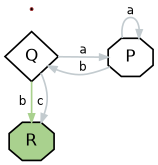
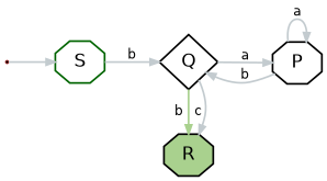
  digraph {
    bgcolor=white
    fontname="DejaVu Sans"
    fontsize=20
    forcelabels=true
    nodesep=0.35
    rankdir=LR
    ranksep=0.7
    splines=true
    style=filled
    node [color=black fillcolor=white fontname="DejaVu Sans" fontsize=20 shape=octagon style="solid,bold,filled"]
    edge [arrowhead=normal color="#c3cbcf" fontcolor=black fontname="DejaVu Sans" fontsize=14 labelangle=90 labeldistance=0.5 labelfloat=false style="solid,bold"]
    R [fillcolor="#a9d18e"]
    Q [shape=diamond]
    P
    o [color=brown fillcolor=black shape=point style=solid]
+   S [color=darkgreen]
    subgraph sub_1 {
      rank=same
      R
      Q
    }
    Q -> R [color="#a9d18e" label=b]
    Q -> R [label=c]
    Q -> P [label=a]
    P -> Q [label=b]
    P -> P [label=a]
+   o -> S
+   S -> Q [label=b]
  }
